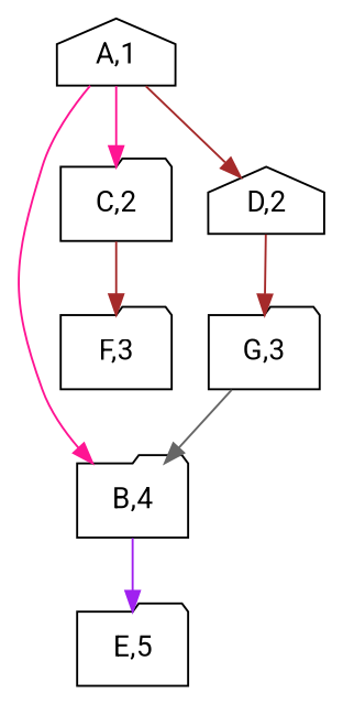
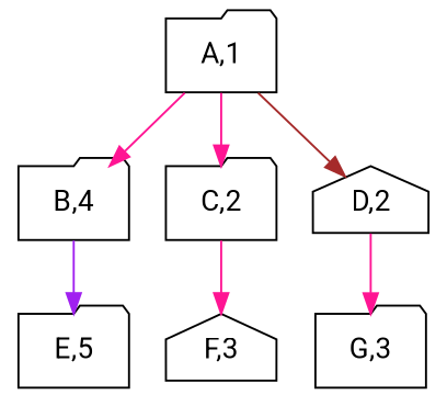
  digraph {
    fontname=Roboto
    node [fontname=Roboto shape=folder]
    edge [color=deeppink fontname=Roboto]
-   n1 [label="A,1" shape=house]
+   n1 [label="A,1"]
    n2 [label="B,4"]
    n3 [label="C,2"]
    n4 [label="D,2" shape=house]
    n5 [label="E,5"]
-   n6 [label="F,3"]
+   n6 [label="F,3" shape=house]
    n7 [label="G,3"]
    n1 -> n2
    n1 -> n3
    n1 -> n4 [color=brown]
    n2 -> n5 [color=purple]
-   n3 -> n6 [color=brown]
-   n4 -> n7 [color=brown]
-   n7 -> n2 [color=gray40]
+   n3 -> n6
+   n4 -> n7
  }
